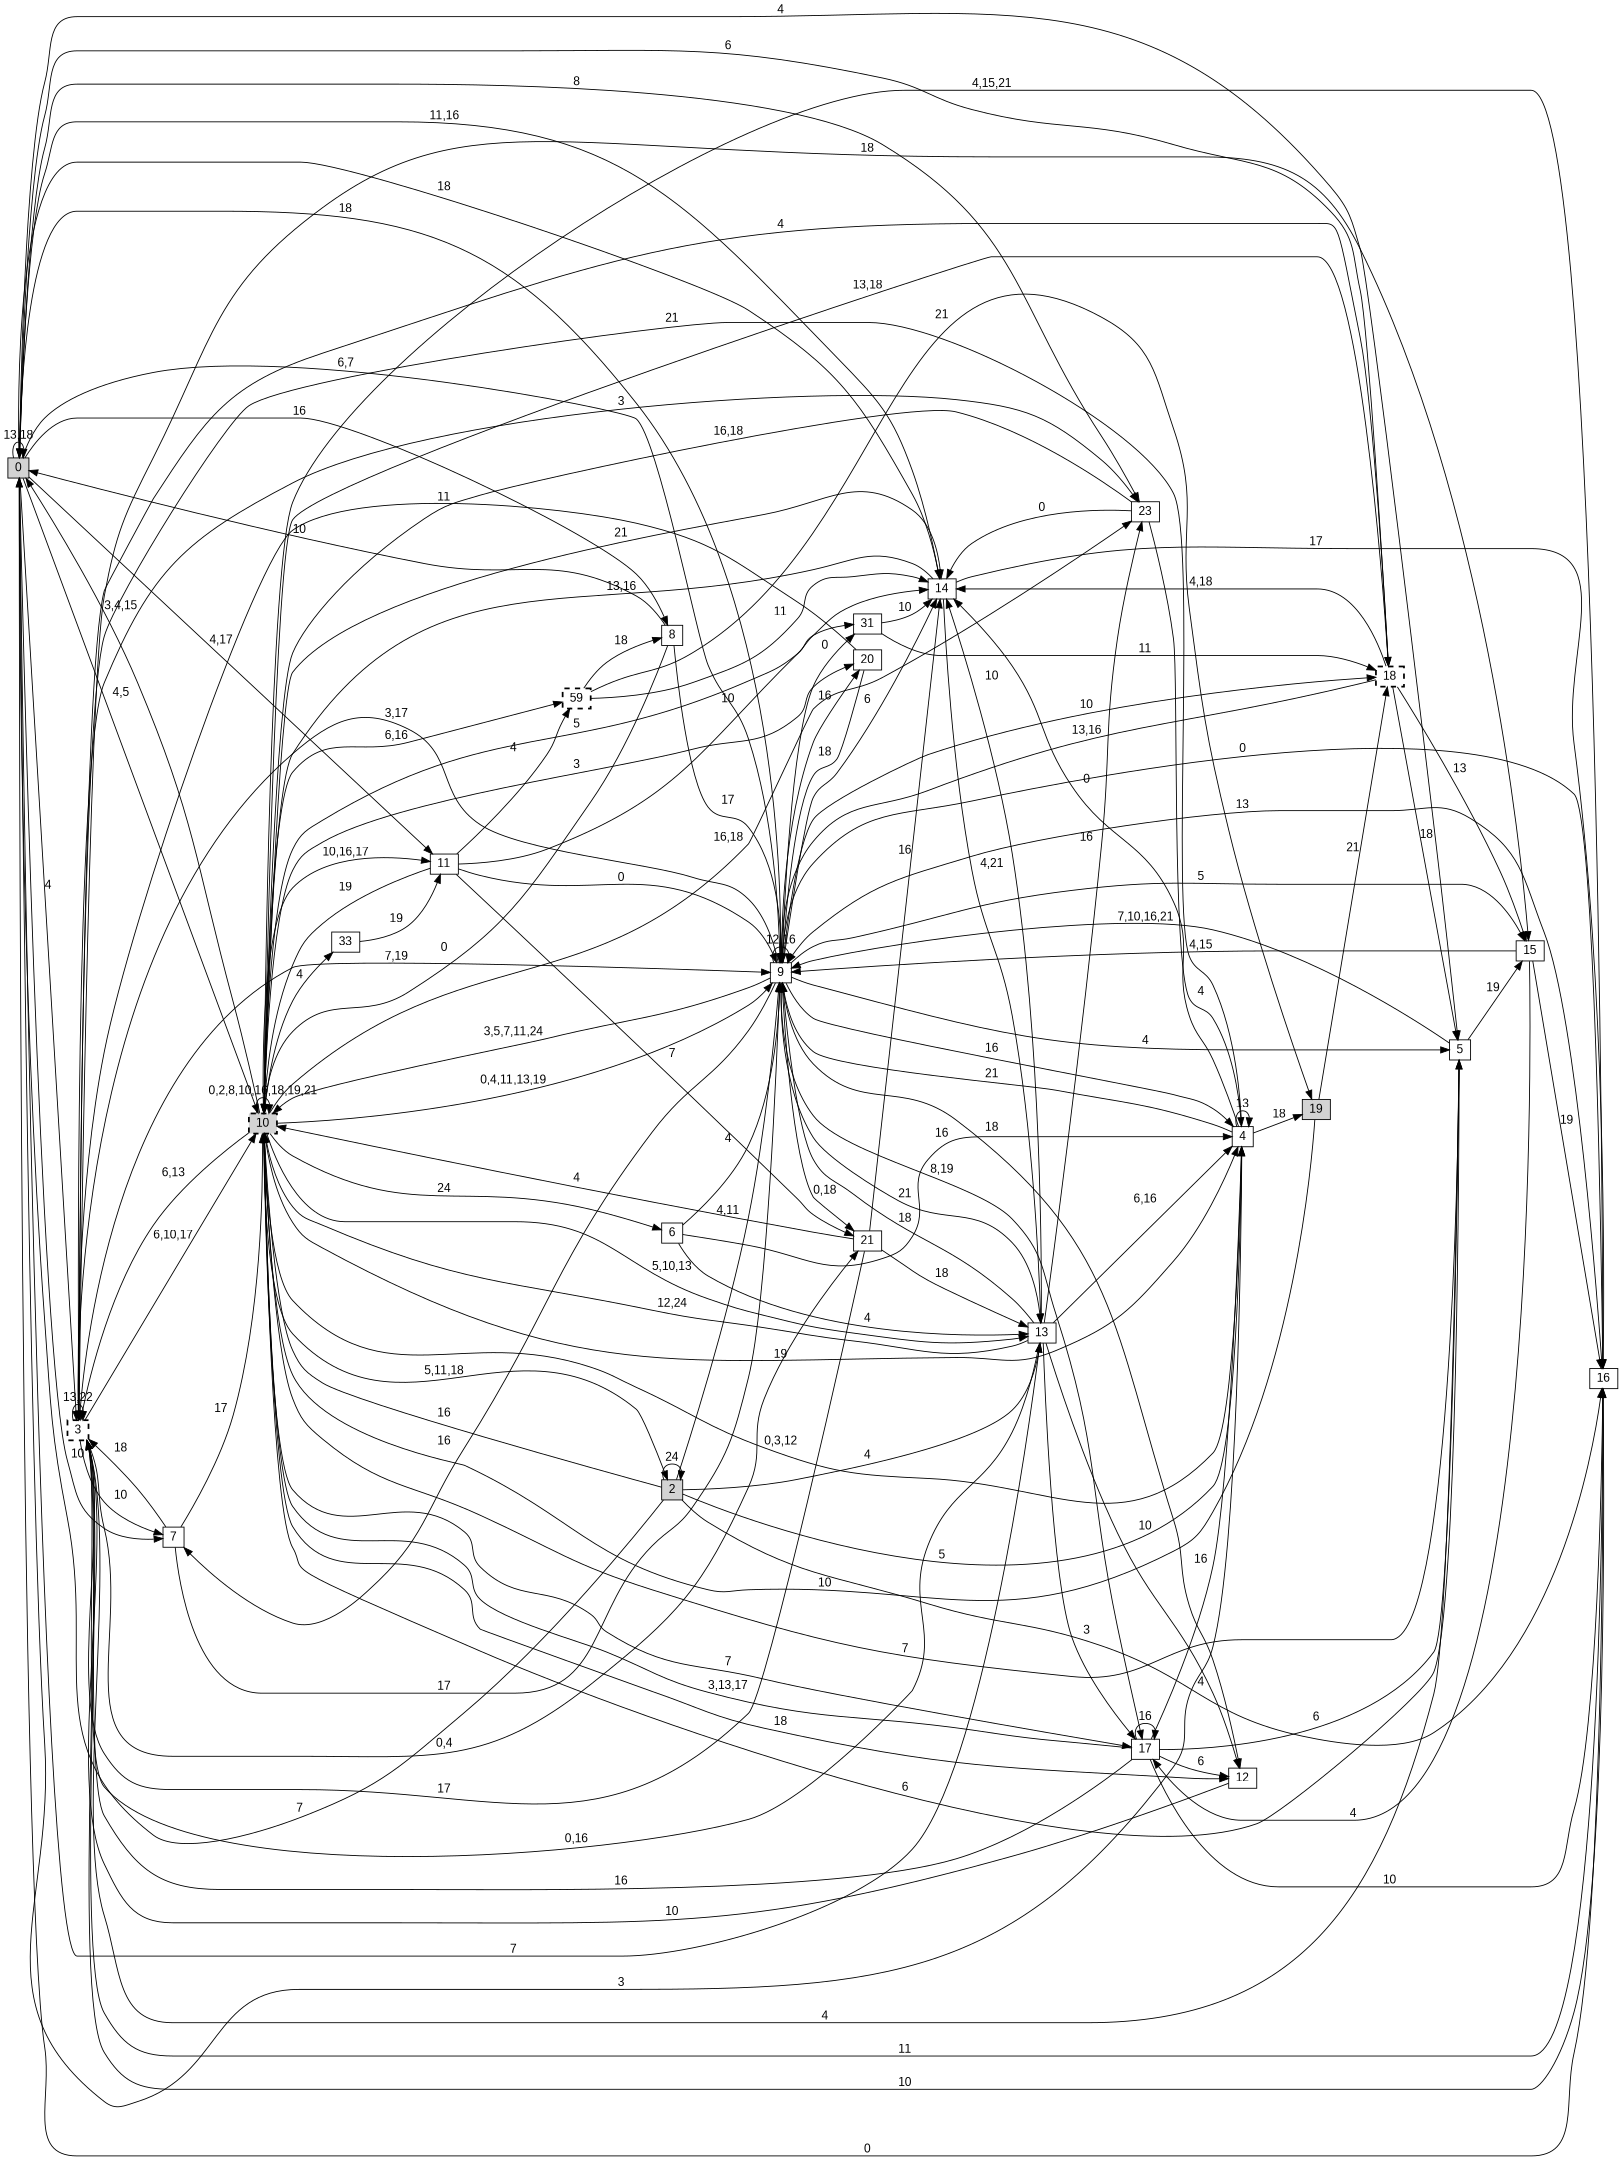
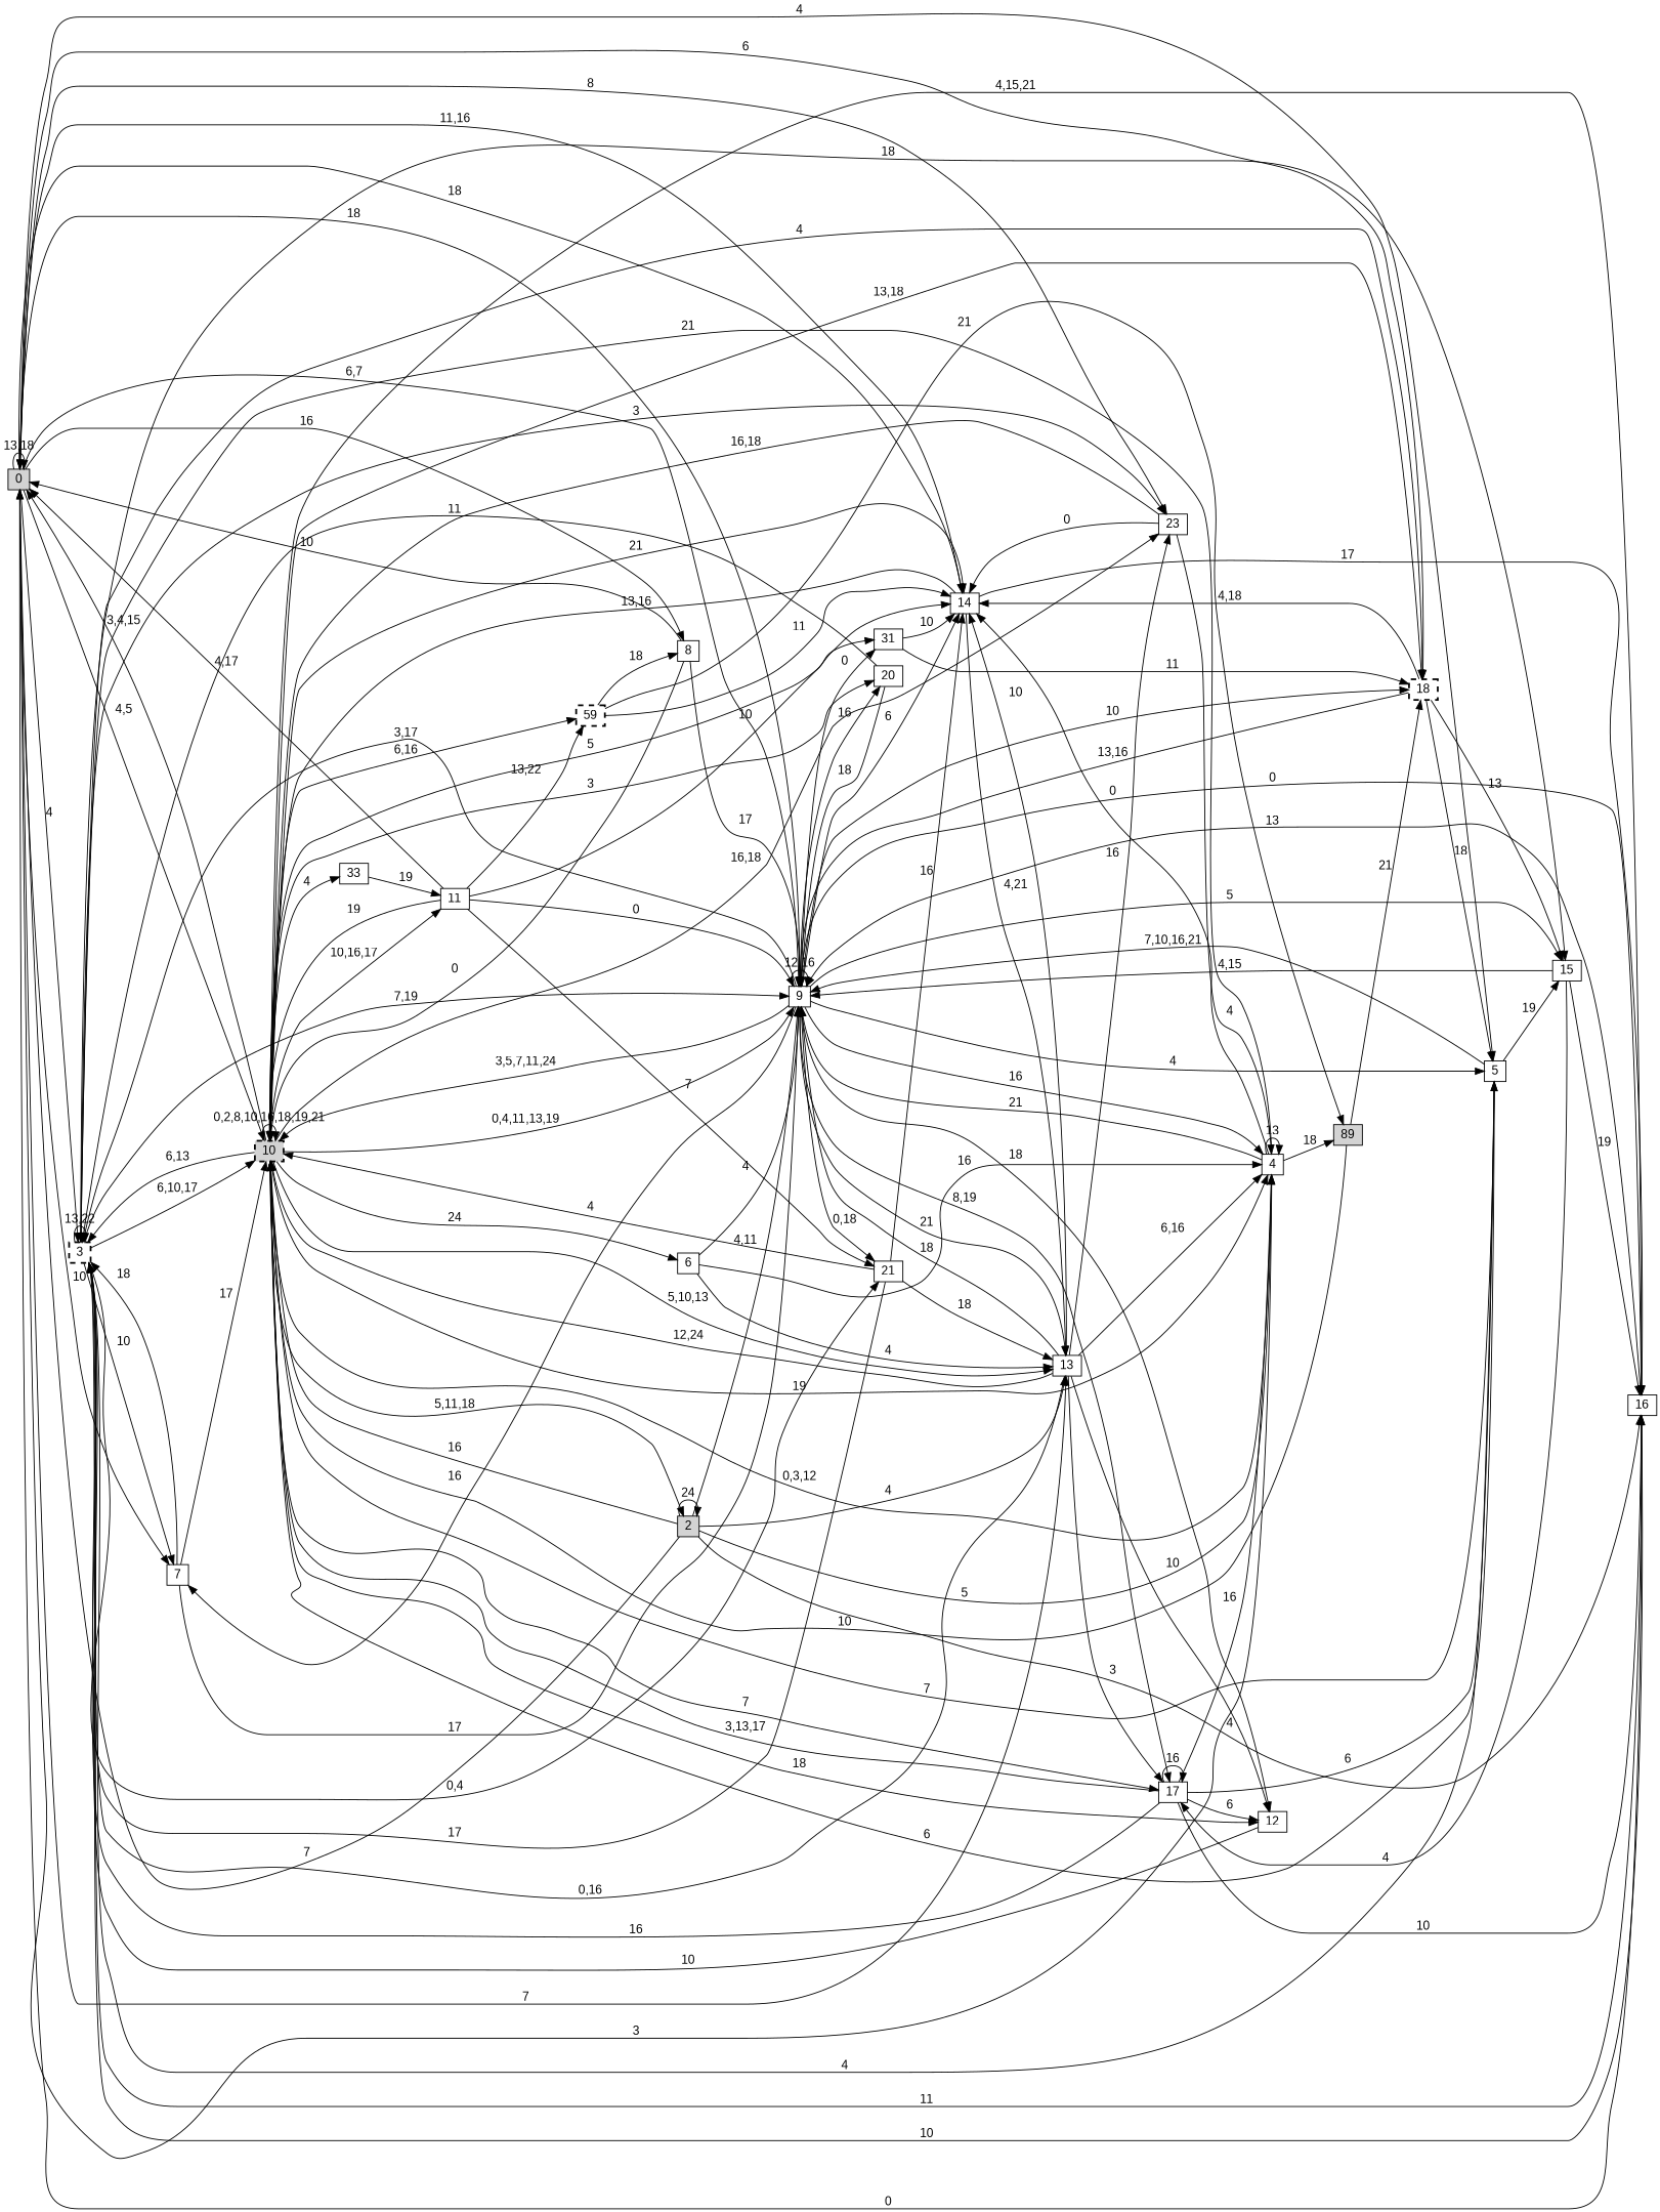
  digraph {
    rankdir=LR
    node [fontname=Arial shape=box]
    edge [fontname=Arial]
    n1 [height=0.1 label=0 style=filled width=0.1]
    n2 [height=0.1 label=3 style="bold,dashed" width=0.1]
    n3 [height=0.1 label=4 width=0.1]
    n4 [height=0.1 label=5 width=0.1]
    n5 [height=0.1 label=7 width=0.1]
    n6 [height=0.1 label=8 width=0.1]
    n7 [height=0.1 label=9 width=0.1]
    n8 [height=0.1 label=10 style="filled,bold,dashed" width=0.1]
    n9 [height=0.1 label=13 width=0.1]
    n10 [height=0.1 label=14 width=0.1]
    n11 [height=0.1 label=18 style="bold,dashed" width=0.1]
    n12 [height=0.1 label=23 width=0.1]
    n13 [height=0.1 label=16 width=0.1]
    n14 [height=0.1 label=15 width=0.1]
    n15 [height=0.1 label=21 width=0.1]
-   n16 [height=0.1 label=19 style=filled width=0.1]
+   n16 [height=0.1 label=89 style=filled width=0.1]
    n17 [height=0.1 label=12 width=0.1]
    n18 [height=0.1 label=17 width=0.1]
    n19 [height=0.1 label=20 width=0.1]
    n20 [height=0.1 label=31 width=0.1]
    n21 [height=0.1 label=2 style=filled width=0.1]
    n22 [height=0.1 label=6 width=0.1]
    n23 [height=0.1 label=11 width=0.1]
    n24 [height=0.1 label=59 style="bold,dashed" width=0.1]
    n25 [height=0.1 label=33 width=0.1]
    n1 -> n1 [label="13,18"]
    n1 -> n2 [label=4]
    n1 -> n3 [label=3]
    n1 -> n4 [label=4]
    n1 -> n5 [label=10]
    n1 -> n6 [label=16]
    n1 -> n7 [label="6,7"]
    n1 -> n8 [label="4,5"]
    n1 -> n9 [label=7]
    n1 -> n10 [label=18]
    n1 -> n11 [label=6]
    n1 -> n12 [label=8]
    n2 -> n2 [label="13,22"]
    n2 -> n5 [label=10]
    n2 -> n7 [label="7,19"]
    n2 -> n8 [label="6,10,17"]
    n2 -> n12 [label=3]
    n2 -> n13 [label=11]
    n2 -> n14 [label=18]
    n2 -> n15 [label="0,4"]
    n3 -> n2 [label=21]
    n3 -> n3 [label=13]
    n3 -> n7 [label=21]
    n3 -> n8 [label="0,3,12"]
    n3 -> n10 [label=0]
    n3 -> n16 [label=18]
    n4 -> n2 [label=4]
    n4 -> n7 [label="7,10,16,21"]
    n4 -> n8 [label=6]
    n4 -> n14 [label=19]
    n5 -> n2 [label=18]
    n5 -> n7 [label=17]
    n5 -> n8 [label=17]
    n6 -> n1 [label=10]
    n6 -> n7 [label=17]
    n6 -> n8 [label=0]
    n7 -> n1 [label=18]
    n7 -> n2 [label="3,17"]
    n7 -> n3 [label=16]
    n7 -> n4 [label=4]
    n7 -> n5 [label=16]
    n7 -> n7 [label="12,16"]
    n7 -> n8 [label="3,5,7,11,24"]
    n7 -> n9 [label=21]
    n7 -> n10 [label=6]
    n7 -> n11 [label=10]
    n7 -> n13 [label=0]
    n7 -> n14 [label=5]
    n7 -> n15 [label="0,18"]
    n7 -> n17 [label=18]
    n7 -> n18 [label="8,19"]
    n7 -> n19 [label=16]
    n7 -> n20 [label=0]
    n8 -> n1 [label="3,4,15"]
    n8 -> n2 [label="6,13"]
    n8 -> n3 [label=19]
    n8 -> n4 [label=7]
    n8 -> n7 [label="0,4,11,13,19"]
    n8 -> n8 [label="0,2,8,10,16,18,19,21"]
    n8 -> n9 [label="5,10,13"]
    n8 -> n10 [label=21]
    n8 -> n11 [label="13,18"]
    n8 -> n12 [label="16,18"]
    n8 -> n17 [label=18]
    n8 -> n18 [label=7]
    n8 -> n19 [label=3]
    n8 -> n20 [label=5]
    n8 -> n21 [label="5,11,18"]
    n8 -> n22 [label=24]
    n8 -> n23 [label="10,16,17"]
    n8 -> n24 [label="6,16"]
    n8 -> n25 [label=4]
    n9 -> n2 [label="0,16"]
    n9 -> n3 [label="6,16"]
    n9 -> n7 [label=18]
    n9 -> n8 [label="12,24"]
    n9 -> n10 [label=10]
    n9 -> n12 [label=16]
    n9 -> n17 [label=10]
    n9 -> n18 [label=3]
    n10 -> n1 [label="11,16"]
    n10 -> n8 [label="13,16"]
    n10 -> n9 [label="4,21"]
    n10 -> n13 [label=17]
    n11 -> n2 [label=4]
    n11 -> n4 [label=18]
    n11 -> n7 [label="13,16"]
    n11 -> n10 [label="4,18"]
    n11 -> n14 [label=13]
    n12 -> n3 [label=4]
    n12 -> n8 [label="16,18"]
    n12 -> n10 [label=0]
    n13 -> n1 [label=0]
    n13 -> n2 [label=10]
    n13 -> n7 [label=13]
    n13 -> n8 [label="4,15,21"]
    n14 -> n7 [label="4,15"]
    n14 -> n13 [label=19]
    n14 -> n18 [label=4]
    n15 -> n2 [label=17]
    n15 -> n8 [label=4]
    n15 -> n9 [label=18]
    n15 -> n10 [label=16]
    n16 -> n8 [label=10]
    n16 -> n11 [label=21]
    n17 -> n2 [label=10]
    n18 -> n2 [label=16]
    n18 -> n3 [label=16]
    n18 -> n4 [label=6]
    n18 -> n8 [label="3,13,17"]
    n18 -> n13 [label=10]
    n18 -> n17 [label=6]
    n18 -> n18 [label=16]
    n19 -> n2 [label=11]
    n19 -> n7 [label=18]
    n20 -> n10 [label=10]
    n20 -> n11 [label=11]
    n21 -> n1 [label=7]
    n21 -> n3 [label=5]
    n21 -> n7 [label="4,11"]
    n21 -> n8 [label=16]
    n21 -> n9 [label=4]
    n21 -> n13 [label=4]
    n21 -> n21 [label=24]
    n22 -> n3 [label=16]
    n22 -> n7 [label=4]
    n22 -> n9 [label=4]
-   n1 -> n23 [label="4,17"]
+   n23 -> n1 [label="4,17"]
    n23 -> n7 [label=0]
    n23 -> n8 [label=19]
    n23 -> n10 [label=10]
    n23 -> n15 [label=7]
-   n23 -> n24 [label=4]
+   n23 -> n24 [label="13,22"]
    n24 -> n6 [label=18]
    n24 -> n10 [label=11]
    n24 -> n16 [label=21]
    n25 -> n23 [label=19]
  }
